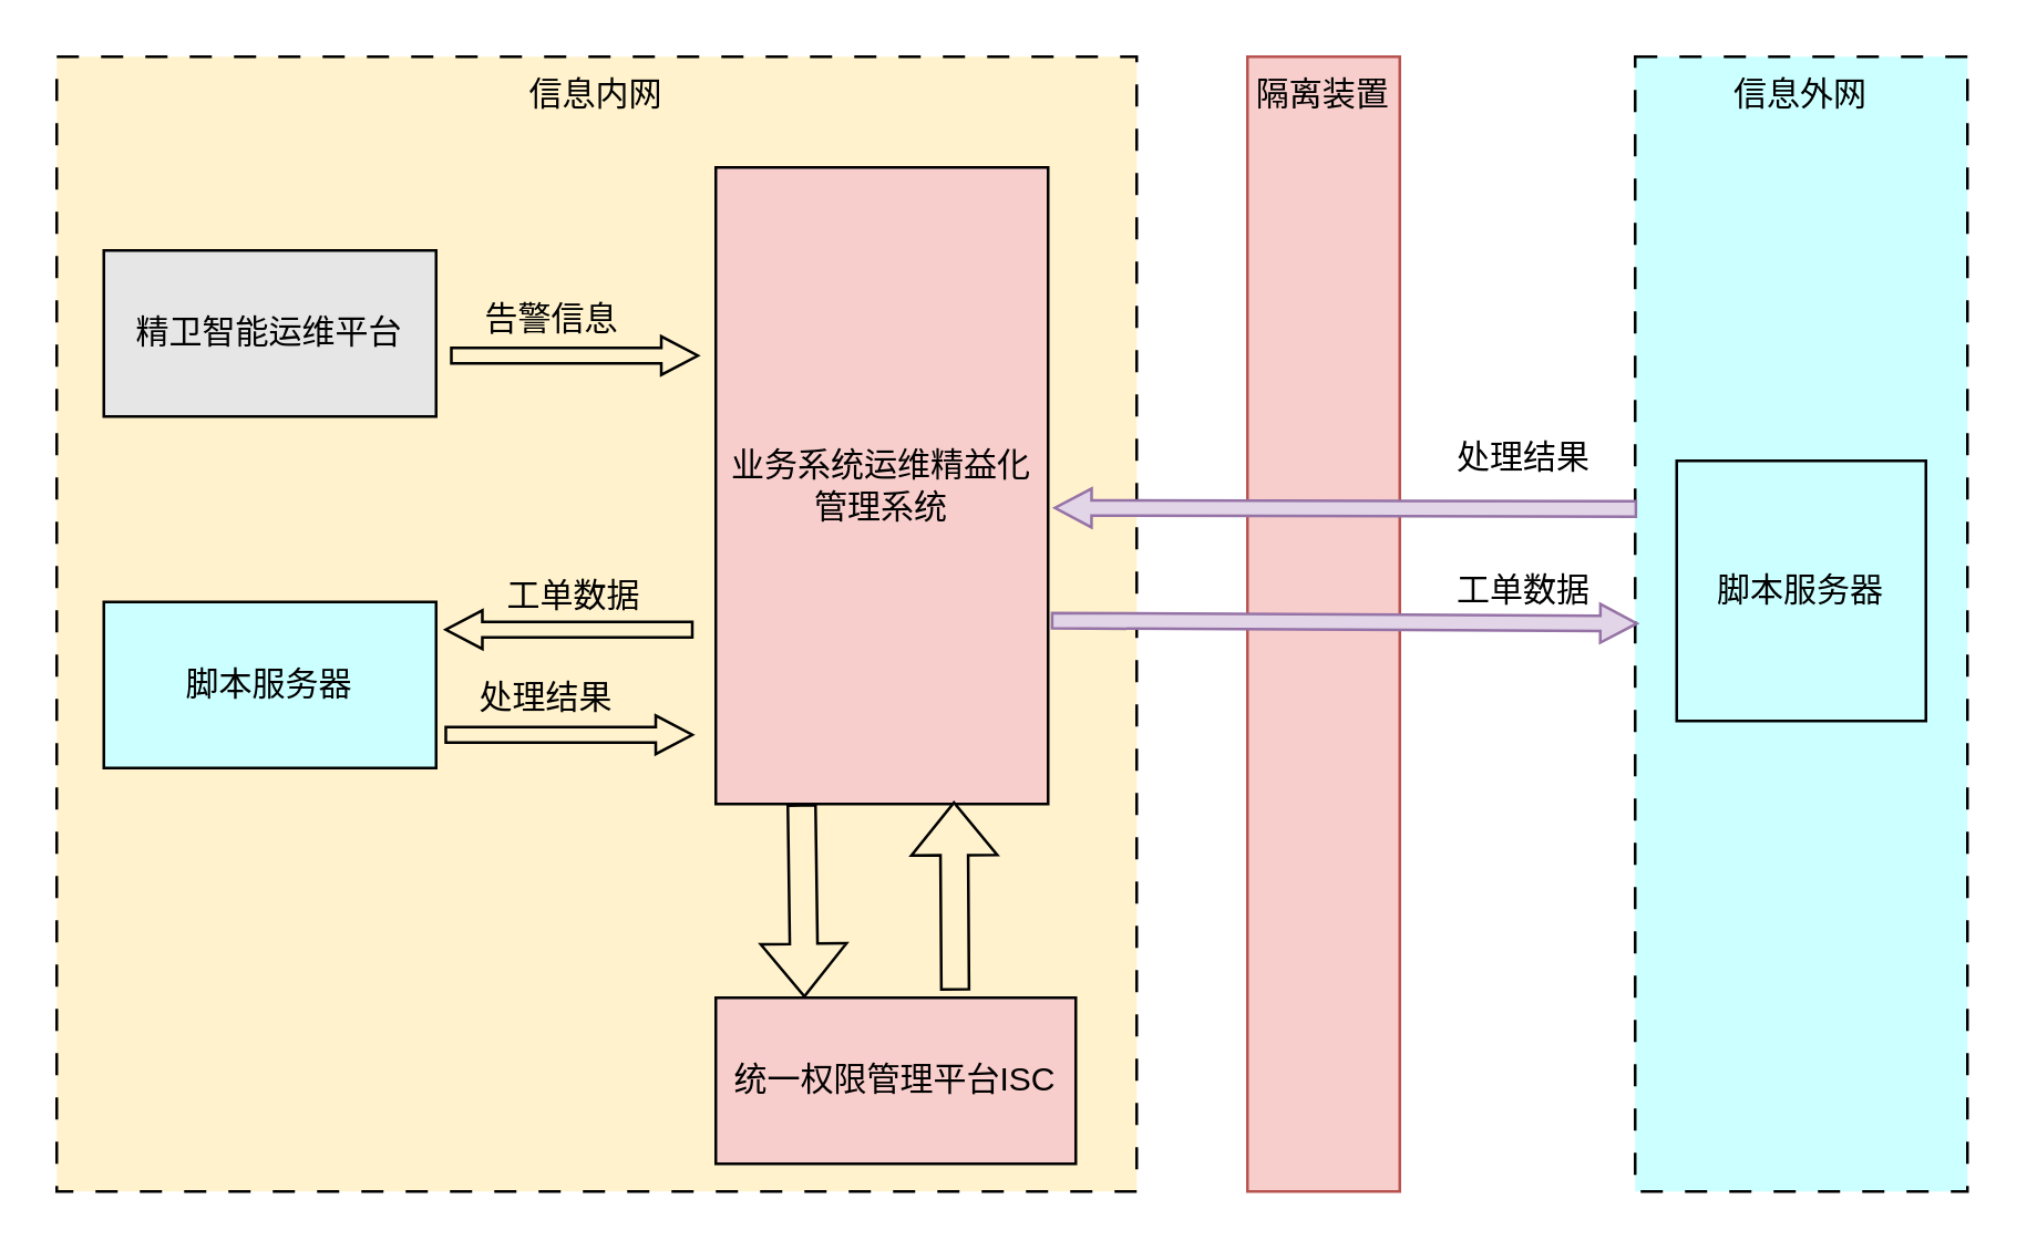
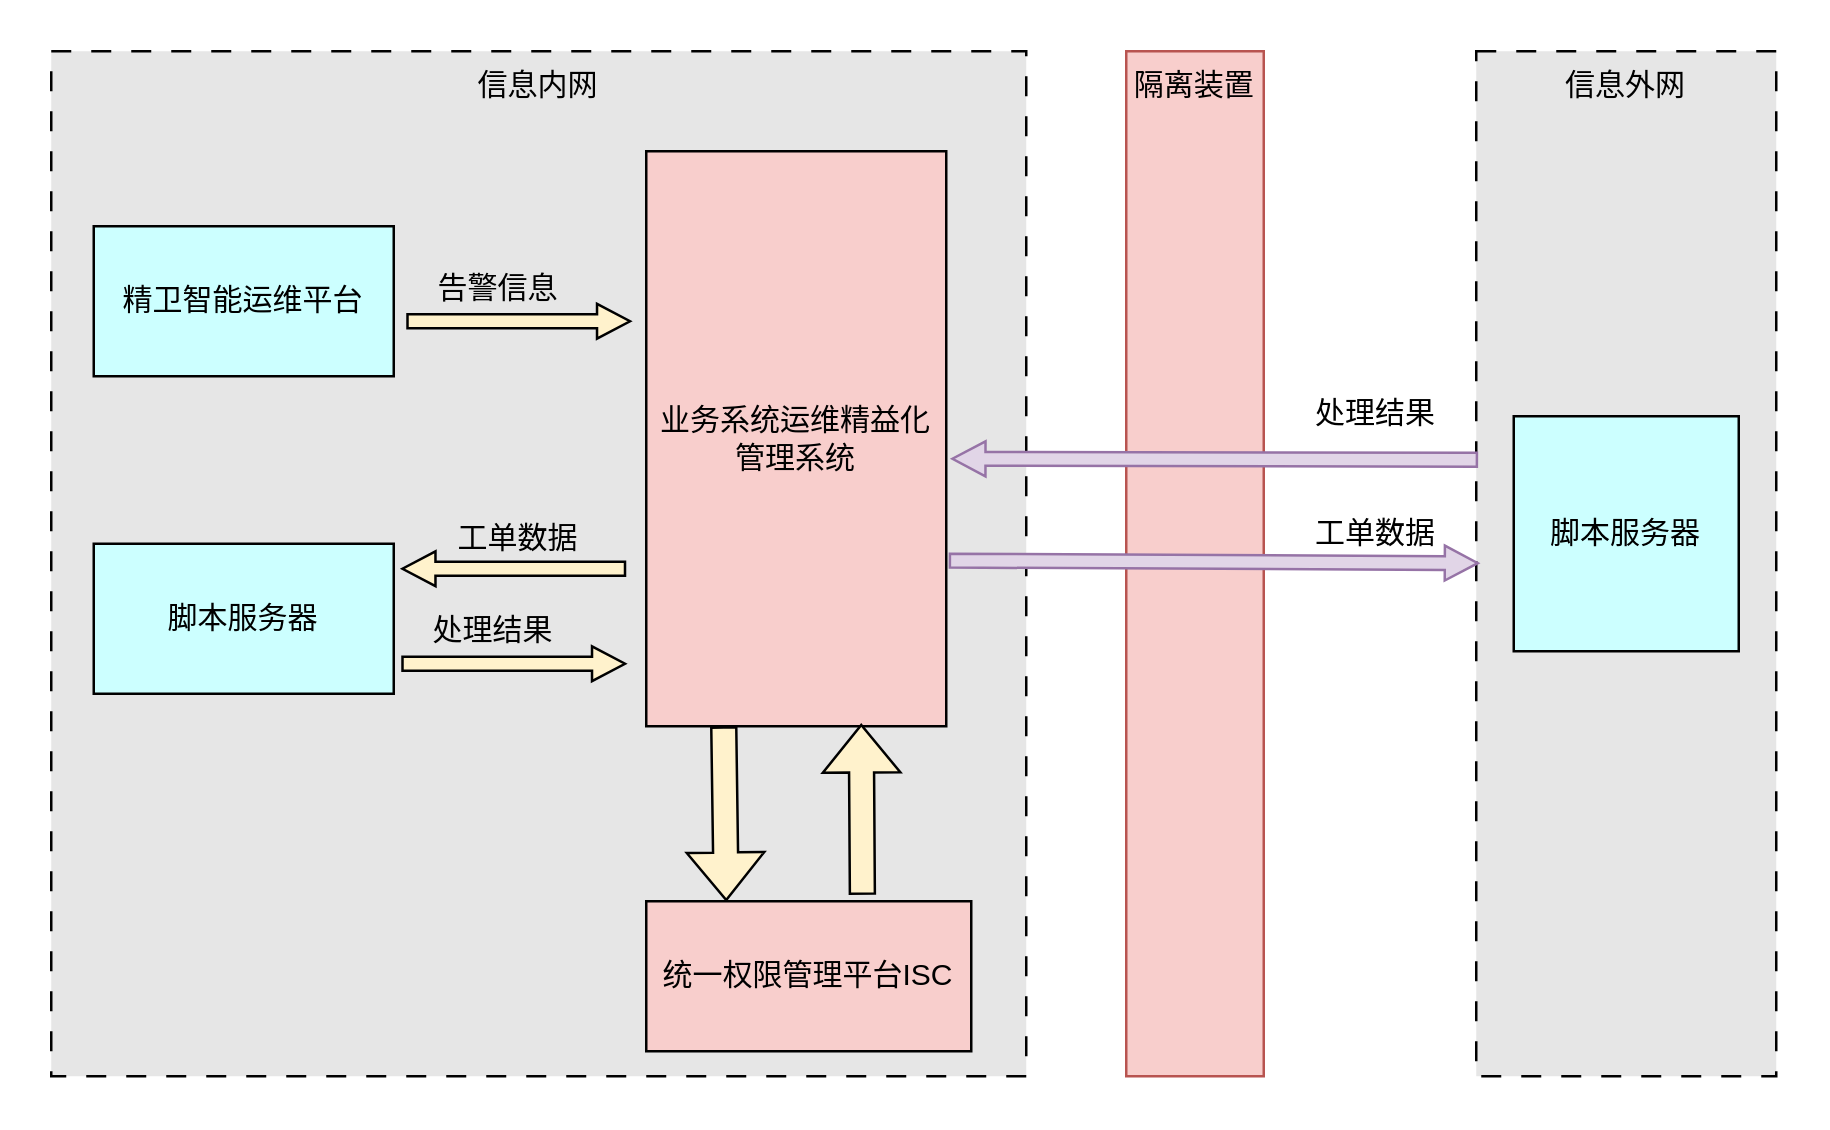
  <mxCell id="0" />
  <mxCell id="1" parent="0" />
- <mxCell id="2" value="信息内网" style="rounded=0;whiteSpace=wrap;html=1;dashed=1;dashPattern=8 8;verticalAlign=top;strokeColor=#000000;fillColor=#fff2cc;" vertex="1" parent="1"><mxGeometry x="20" y="20" width="390" height="410" as="geometry" /></mxCell>
- <mxCell id="3" value="信息外网" style="rounded=0;whiteSpace=wrap;html=1;dashed=1;dashPattern=8 8;verticalAlign=top;strokeColor=#000000;fillColor=#ccffff;" vertex="1" parent="1"><mxGeometry x="590" y="20" width="120" height="410" as="geometry" /></mxCell>
+ <mxCell id="2" value="信息内网" style="rounded=0;whiteSpace=wrap;html=1;dashed=1;dashPattern=8 8;verticalAlign=top;strokeColor=#000000;fillColor=#E6E6E6;" vertex="1" parent="1"><mxGeometry x="20" y="20" width="390" height="410" as="geometry" /></mxCell>
+ <mxCell id="3" value="信息外网" style="rounded=0;whiteSpace=wrap;html=1;dashed=1;dashPattern=8 8;verticalAlign=top;strokeColor=#000000;fillColor=#E6E6E6;" vertex="1" parent="1"><mxGeometry x="590" y="20" width="120" height="410" as="geometry" /></mxCell>
  <mxCell id="4" value="统一权限管理平台ISC" style="rounded=0;whiteSpace=wrap;html=1;fillColor=#f8cecc;" vertex="1" parent="1"><mxGeometry x="258" y="360" width="130" height="60" as="geometry" /></mxCell>
  <mxCell id="5" value="业务系统运维精益化管理系统" style="rounded=0;whiteSpace=wrap;html=1;fillColor=#f8cecc;" vertex="1" parent="1"><mxGeometry x="258" y="60" width="120" height="230" as="geometry" /></mxCell>
  <mxCell id="6" value="" style="shape=flexArrow;endArrow=classic;html=1;rounded=0;fillColor=#fff2cc;strokeColor=#000000;" edge="1" parent="1"><mxGeometry width="50" height="50" relative="1" as="geometry"><mxPoint x="289" y="290" as="sourcePoint" /><mxPoint x="290" y="360" as="targetPoint" /></mxGeometry></mxCell>
  <mxCell id="7" value="" style="shape=flexArrow;endArrow=classic;html=1;rounded=0;exitX=0.665;exitY=-0.043;exitDx=0;exitDy=0;exitPerimeter=0;fillColor=#fff2cc;strokeColor=#000000;" edge="1" parent="1" source="4"><mxGeometry width="50" height="50" relative="1" as="geometry"><mxPoint x="344" y="359" as="sourcePoint" /><mxPoint x="344" y="289" as="targetPoint" /></mxGeometry></mxCell>
  <mxCell id="8" value="脚本服务器" style="rounded=0;whiteSpace=wrap;html=1;fillColor=#CCFFFF;" vertex="1" parent="1"><mxGeometry x="37" y="217" width="120" height="60" as="geometry" /></mxCell>
  <mxCell id="9" value="" style="shape=flexArrow;endArrow=classic;html=1;rounded=0;entryX=1;entryY=0.25;entryDx=0;entryDy=0;width=5.517;endSize=4.064;endWidth=7.467;fillColor=#fff2cc;strokeColor=#000000;" edge="1" parent="1"><mxGeometry width="50" height="50" relative="1" as="geometry"><mxPoint x="250" y="227" as="sourcePoint" /><mxPoint x="160" y="227" as="targetPoint" /></mxGeometry></mxCell>
  <mxCell id="10" value="工单数据" style="text;html=1;align=center;verticalAlign=middle;whiteSpace=wrap;rounded=0;" vertex="1" parent="1"><mxGeometry x="177" y="200" width="60" height="30" as="geometry" /></mxCell>
  <mxCell id="11" value="" style="shape=flexArrow;endArrow=classic;html=1;rounded=0;entryX=1;entryY=0.25;entryDx=0;entryDy=0;width=5.517;endSize=4.064;endWidth=7.467;fillColor=#fff2cc;strokeColor=#000000;" edge="1" parent="1"><mxGeometry width="50" height="50" relative="1" as="geometry"><mxPoint x="160" y="265" as="sourcePoint" /><mxPoint x="250" y="265" as="targetPoint" /></mxGeometry></mxCell>
  <mxCell id="12" value="处理结果" style="text;html=1;align=center;verticalAlign=middle;whiteSpace=wrap;rounded=0;" vertex="1" parent="1"><mxGeometry x="167" y="237" width="60" height="30" as="geometry" /></mxCell>
  <mxCell id="13" value="隔离装置" style="rounded=0;whiteSpace=wrap;html=1;verticalAlign=top;strokeColor=#b85450;fillColor=#f8cecc;" vertex="1" parent="1"><mxGeometry x="450" y="20" width="55" height="410" as="geometry" /></mxCell>
  <mxCell id="14" value="脚本服务器" style="rounded=0;whiteSpace=wrap;html=1;fillColor=#CCFFFF;" vertex="1" parent="1"><mxGeometry x="605" y="166" width="90" height="94" as="geometry" /></mxCell>
  <mxCell id="15" value="" style="shape=flexArrow;endArrow=classic;html=1;rounded=0;width=5.517;endSize=4.064;endWidth=7.467;exitX=-0.003;exitY=0.44;exitDx=0;exitDy=0;exitPerimeter=0;fillColor=#e1d5e7;strokeColor=#9673a6;" edge="1" parent="1"><mxGeometry width="50" height="50" relative="1" as="geometry"><mxPoint x="590.76" y="183.4" as="sourcePoint" /><mxPoint x="380" y="183" as="targetPoint" /></mxGeometry></mxCell>
  <mxCell id="16" value="工单数据" style="text;html=1;align=center;verticalAlign=middle;whiteSpace=wrap;rounded=0;" vertex="1" parent="1"><mxGeometry x="520" y="198" width="60" height="30" as="geometry" /></mxCell>
  <mxCell id="17" value="" style="shape=flexArrow;endArrow=classic;html=1;rounded=0;entryX=0;entryY=0.519;entryDx=0;entryDy=0;width=5.517;endSize=4.064;endWidth=7.467;exitX=1.008;exitY=0.712;exitDx=0;exitDy=0;entryPerimeter=0;exitPerimeter=0;fillColor=#e1d5e7;strokeColor=#9673a6;" edge="1" parent="1" source="5"><mxGeometry width="50" height="50" relative="1" as="geometry"><mxPoint x="521.12" y="225.2" as="sourcePoint" /><mxPoint x="591.12" y="224.79" as="targetPoint" /></mxGeometry></mxCell>
  <mxCell id="18" value="处理结果" style="text;html=1;align=center;verticalAlign=middle;whiteSpace=wrap;rounded=0;" vertex="1" parent="1"><mxGeometry x="520" y="150" width="60" height="30" as="geometry" /></mxCell>
- <mxCell id="19" value="精卫智能运维平台" style="rounded=0;whiteSpace=wrap;html=1;fillColor=#e6e6e6;" vertex="1" parent="1"><mxGeometry x="37" y="90" width="120" height="60" as="geometry" /></mxCell>
+ <mxCell id="19" value="精卫智能运维平台" style="rounded=0;whiteSpace=wrap;html=1;fillColor=#CCFFFF;" vertex="1" parent="1"><mxGeometry x="37" y="90" width="120" height="60" as="geometry" /></mxCell>
  <mxCell id="20" value="" style="shape=flexArrow;endArrow=classic;html=1;rounded=0;entryX=1;entryY=0.25;entryDx=0;entryDy=0;width=5.517;endSize=4.064;endWidth=7.467;fillColor=#fff2cc;strokeColor=#000000;" edge="1" parent="1"><mxGeometry width="50" height="50" relative="1" as="geometry"><mxPoint x="162" y="128" as="sourcePoint" /><mxPoint x="252" y="128" as="targetPoint" /></mxGeometry></mxCell>
  <mxCell id="21" value="告警信息" style="text;html=1;align=center;verticalAlign=middle;whiteSpace=wrap;rounded=0;" vertex="1" parent="1"><mxGeometry x="169" y="100" width="60" height="30" as="geometry" /></mxCell>
